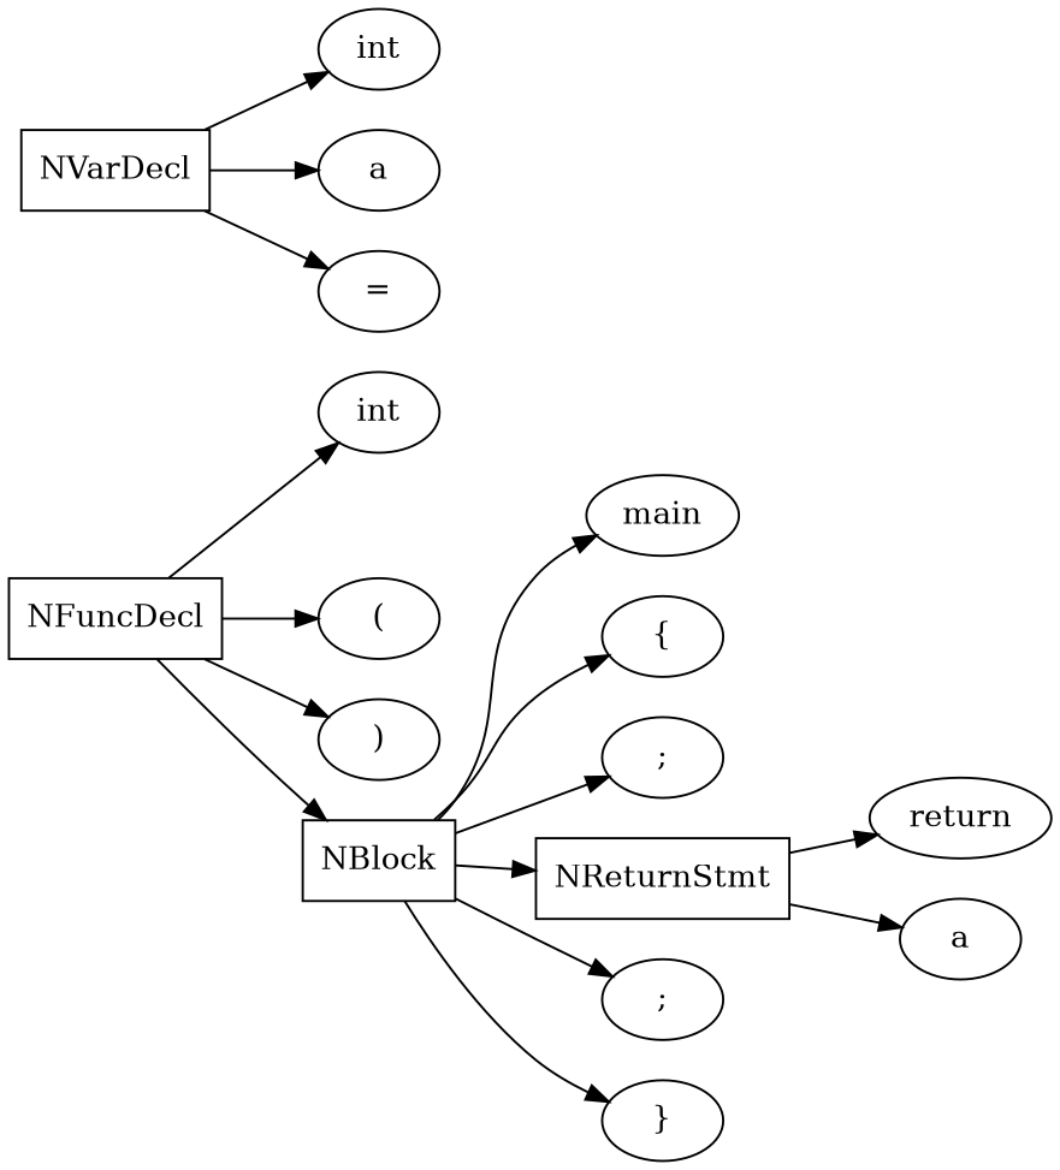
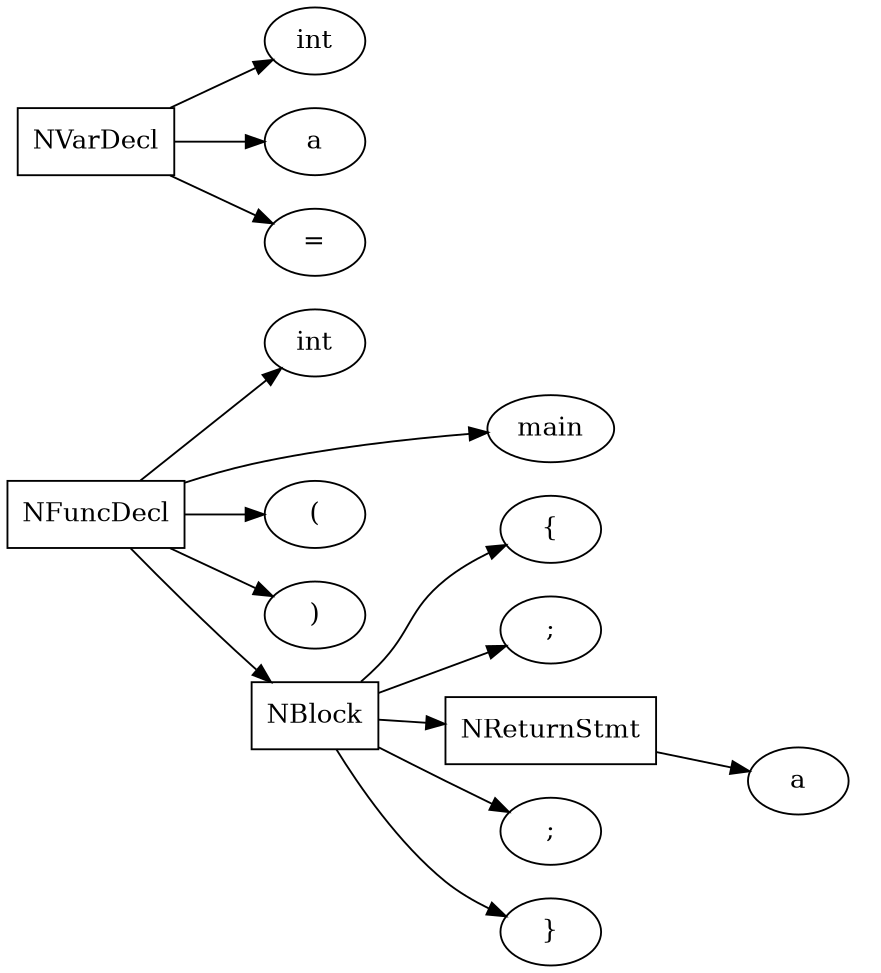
  digraph {
    rankdir=LR
    node [shape=ellipse]
    n1 [label=NFuncDecl shape=rectangle]
    n2 [label=int]
    n3 [label=main]
    n4 [label="("]
    n5 [label=")"]
    n6 [label=NBlock shape=rectangle]
    n7 [label="{"]
    n8 [label=";"]
    n9 [label=NReturnStmt shape=rectangle]
    n10 [label=";"]
    n11 [label="}"]
    n12 [label=NVarDecl shape=rectangle]
    n13 [label=int]
    n14 [label=a]
    n15 [label="="]
-   n16 [label=return]
    n17 [label=a]
    n1 -> n2
-   n6 -> n3
+   n1 -> n3
    n1 -> n4
    n1 -> n5
    n1 -> n6
    n6 -> n7
    n6 -> n8
    n6 -> n9
    n6 -> n10
    n6 -> n11
-   n9 -> n16
    n9 -> n17
    n12 -> n13
    n12 -> n14
    n12 -> n15
  }
